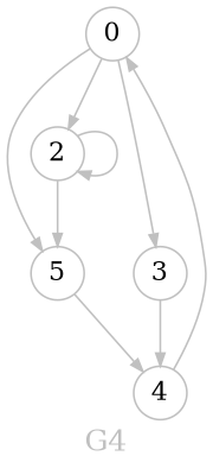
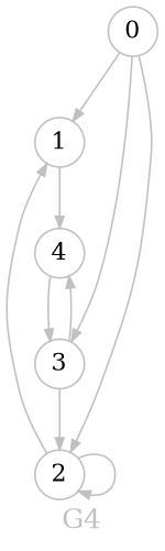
  digraph {
    fontcolor=grey
    fontsize=16
    label=G4
    node [color=grey fillcolor="#ffffff" fixedsize=true fontsize=14 shape=circle style=filled]
    edge [arrowsize=0.7 color=grey fontcolor=grey fontsize=12]
    0 [width=0.4]
-   1 [width=0.4 label=5]
+   1 [width=0.4]
    2 [width=0.4]
    3 [width=0.4]
    4 [width=0.4]
    0 -> 1
    0 -> 2
    0 -> 3
    1 -> 4
    2 -> 1
    2 -> 2
+   3 -> 2
    3 -> 4
-   4 -> 0
+   4 -> 3
  }
